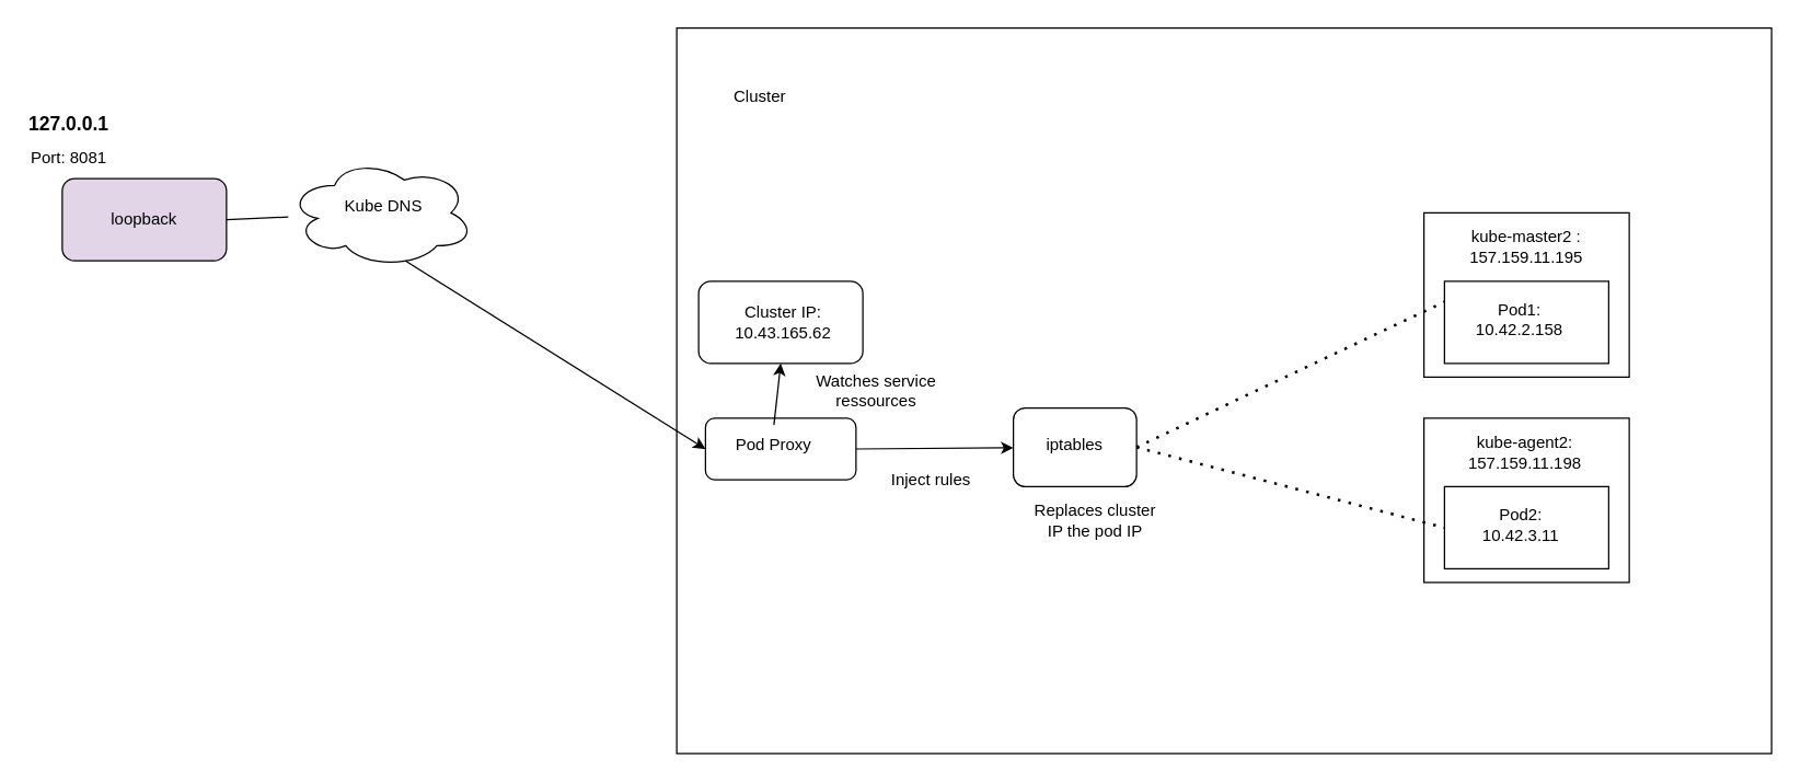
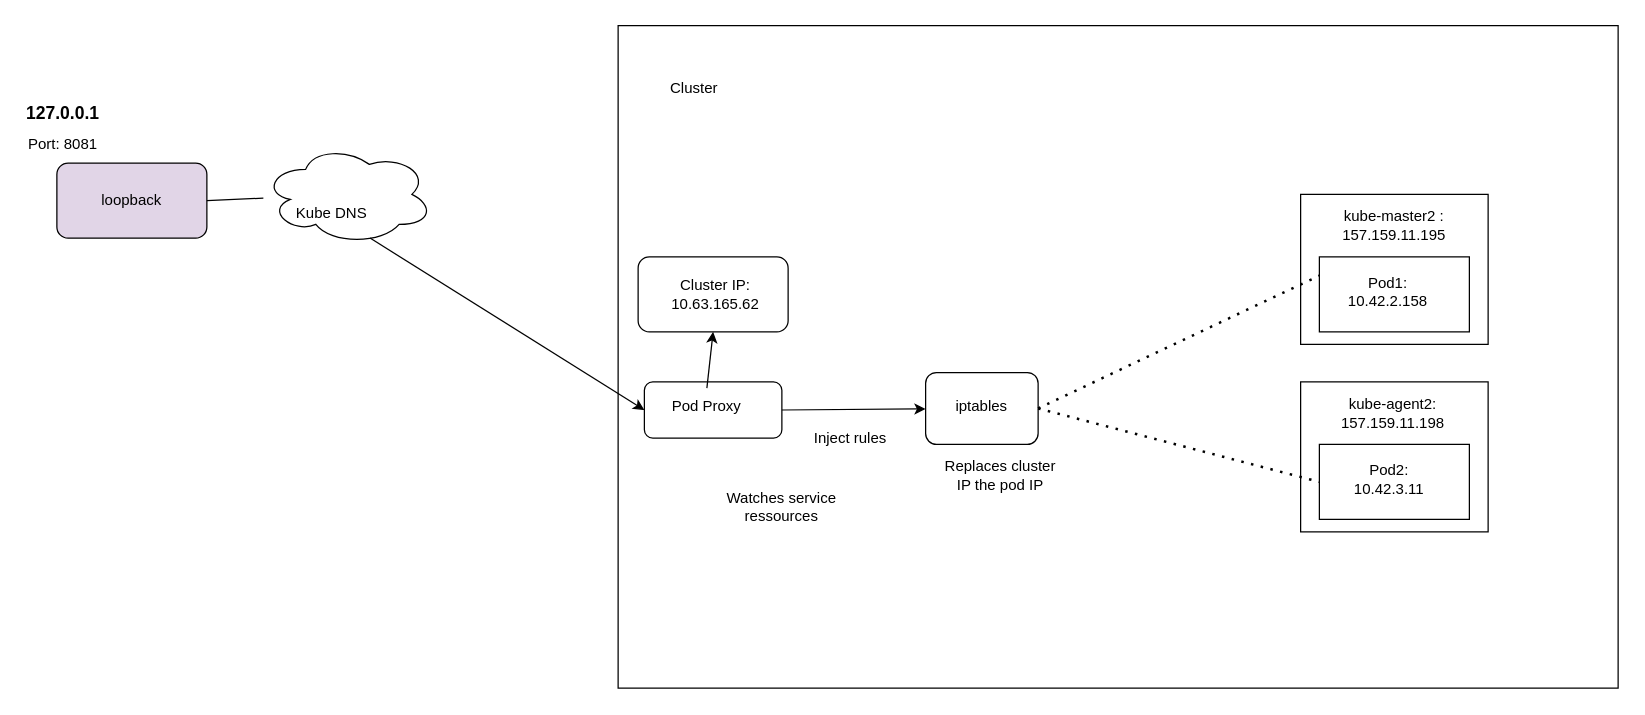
  <mxCell id="0" />
  <mxCell id="1" parent="0" />
  <mxCell id="2" value="Text" style="text;html=1;align=center;verticalAlign=middle;whiteSpace=wrap;rounded=0;" parent="1" vertex="1"><mxGeometry x="60" y="145" width="60" height="30" as="geometry" /></mxCell>
  <mxCell id="3" value="loopback" style="rounded=1;whiteSpace=wrap;html=1;fillColor=#e1d5e7;" parent="1" vertex="1"><mxGeometry x="45" y="130" width="120" height="60" as="geometry" /></mxCell>
  <mxCell id="4" value="" style="endArrow=none;html=1;rounded=0;exitX=1;exitY=0.5;exitDx=0;exitDy=0;" parent="1" source="3" target="18" edge="1"><mxGeometry width="50" height="50" relative="1" as="geometry"><mxPoint x="220" y="240" as="sourcePoint" /><mxPoint x="220" y="160" as="targetPoint" /></mxGeometry></mxCell>
  <mxCell id="5" value="&lt;b&gt;&lt;font style=&quot;font-size: 14px;&quot;&gt;127.0.0.1&lt;/font&gt;&lt;/b&gt;" style="text;html=1;align=center;verticalAlign=middle;whiteSpace=wrap;rounded=0;" parent="1" vertex="1"><mxGeometry x="20" y="75" width="60" height="30" as="geometry" /></mxCell>
  <mxCell id="6" value="Port: 8081" style="text;html=1;align=center;verticalAlign=middle;whiteSpace=wrap;rounded=0;" parent="1" vertex="1"><mxGeometry x="20" y="100" width="60" height="30" as="geometry" /></mxCell>
  <mxCell id="7" value="" style="rounded=0;whiteSpace=wrap;html=1;movable=0;resizable=0;rotatable=0;deletable=0;editable=0;locked=1;connectable=0;" parent="1" vertex="1"><mxGeometry x="494" y="20" width="800" height="530" as="geometry" /></mxCell>
  <mxCell id="8" value="" style="rounded=0;whiteSpace=wrap;html=1;" parent="1" vertex="1"><mxGeometry x="1040" y="155" width="150" height="120" as="geometry" /></mxCell>
  <mxCell id="9" value="&lt;div&gt;&lt;span style=&quot;background-color: transparent; color: light-dark(rgb(0, 0, 0), rgb(255, 255, 255));&quot;&gt;kube-master2 :&lt;/span&gt;&lt;/div&gt;&lt;div&gt;&lt;span style=&quot;background-color: transparent; color: light-dark(rgb(0, 0, 0), rgb(255, 255, 255));&quot;&gt;157.159.11.195&lt;/span&gt;&lt;/div&gt;" style="text;html=1;align=center;verticalAlign=middle;whiteSpace=wrap;rounded=0;" parent="1" vertex="1"><mxGeometry x="1070" y="165" width="90" height="30" as="geometry" /></mxCell>
  <mxCell id="10" value="" style="rounded=0;whiteSpace=wrap;html=1;" parent="1" vertex="1"><mxGeometry x="1055" y="205" width="120" height="60" as="geometry" /></mxCell>
  <mxCell id="11" value="Pod1:&lt;div&gt;10.42.2.158&lt;/div&gt;" style="text;html=1;align=center;verticalAlign=middle;whiteSpace=wrap;rounded=0;" parent="1" vertex="1"><mxGeometry x="1070" y="210" width="80" height="45" as="geometry" /></mxCell>
  <mxCell id="12" value="" style="rounded=0;whiteSpace=wrap;html=1;" parent="1" vertex="1"><mxGeometry x="1040" y="305" width="150" height="120" as="geometry" /></mxCell>
  <mxCell id="13" value="&lt;div&gt;kube-agent2:&lt;/div&gt;&lt;div&gt;157.159.11.198&lt;/div&gt;" style="text;html=1;align=center;verticalAlign=middle;whiteSpace=wrap;rounded=0;" parent="1" vertex="1"><mxGeometry x="1069" y="315" width="90" height="30" as="geometry" /></mxCell>
  <mxCell id="14" value="" style="rounded=0;whiteSpace=wrap;html=1;" parent="1" vertex="1"><mxGeometry x="1055" y="355" width="120" height="60" as="geometry" /></mxCell>
  <mxCell id="15" value="Pod2:&lt;div&gt;10.42.3.11&lt;/div&gt;" style="text;html=1;align=center;verticalAlign=middle;whiteSpace=wrap;rounded=0;" parent="1" vertex="1"><mxGeometry x="1071" y="360" width="80" height="45" as="geometry" /></mxCell>
  <mxCell id="16" value="" style="rounded=1;whiteSpace=wrap;html=1;" parent="1" vertex="1"><mxGeometry x="510" y="205" width="120" height="60" as="geometry" /></mxCell>
- <mxCell id="17" value="Cluster IP:&lt;div&gt;10.43.165.62&lt;/div&gt;" style="text;html=1;align=center;verticalAlign=middle;whiteSpace=wrap;rounded=0;" parent="1" vertex="1"><mxGeometry x="534" y="220" width="76" height="30" as="geometry" /></mxCell>
+ <mxCell id="17" value="Cluster IP:&lt;div&gt;10.63.165.62&lt;/div&gt;" style="text;html=1;align=center;verticalAlign=middle;whiteSpace=wrap;rounded=0;" parent="1" vertex="1"><mxGeometry x="534" y="220" width="76" height="30" as="geometry" /></mxCell>
  <mxCell id="18" value="" style="ellipse;shape=cloud;whiteSpace=wrap;html=1;" parent="1" vertex="1"><mxGeometry x="210" y="115" width="136" height="80" as="geometry" /></mxCell>
- <mxCell id="19" value="Kube DNS" style="text;html=1;align=center;verticalAlign=middle;whiteSpace=wrap;rounded=0;" parent="1" vertex="1"><mxGeometry x="240" y="135" width="80" height="30" as="geometry" /></mxCell>
+ <mxCell id="19" value="Kube DNS" style="text;html=1;align=center;verticalAlign=middle;whiteSpace=wrap;rounded=0;" parent="1" vertex="1"><mxGeometry x="225" y="155" width="80" height="30" as="geometry" /></mxCell>
  <mxCell id="20" value="Cluster" style="text;html=1;align=center;verticalAlign=middle;whiteSpace=wrap;rounded=0;" parent="1" vertex="1"><mxGeometry x="525" y="55" width="60" height="30" as="geometry" /></mxCell>
  <mxCell id="21" value="" style="endArrow=classic;html=1;rounded=0;exitX=0.629;exitY=0.937;exitDx=0;exitDy=0;exitPerimeter=0;entryX=0;entryY=0.5;entryDx=0;entryDy=0;" parent="1" source="18" target="22" edge="1"><mxGeometry width="50" height="50" relative="1" as="geometry"><mxPoint x="670" y="255" as="sourcePoint" /><mxPoint x="720" y="205" as="targetPoint" /></mxGeometry></mxCell>
  <mxCell id="22" value="" style="rounded=1;whiteSpace=wrap;html=1;" parent="1" vertex="1"><mxGeometry x="515" y="305" width="110" height="45" as="geometry" /></mxCell>
  <mxCell id="23" value="Pod Proxy" style="text;html=1;align=center;verticalAlign=middle;whiteSpace=wrap;rounded=0;" parent="1" vertex="1"><mxGeometry x="525" y="310" width="80" height="30" as="geometry" /></mxCell>
- <mxCell id="24" value="Watches service ressources" style="text;html=1;align=center;verticalAlign=middle;whiteSpace=wrap;rounded=0;" parent="1" vertex="1"><mxGeometry x="590" y="270" width="100" height="30" as="geometry" /></mxCell>
+ <mxCell id="24" value="Watches service ressources" style="text;html=1;align=center;verticalAlign=middle;whiteSpace=wrap;rounded=0;" parent="1" vertex="1"><mxGeometry x="575" y="390" width="100" height="30" as="geometry" /></mxCell>
  <mxCell id="25" value="" style="endArrow=classic;html=1;rounded=0;exitX=1;exitY=0.5;exitDx=0;exitDy=0;" parent="1" source="22" target="26" edge="1"><mxGeometry width="50" height="50" relative="1" as="geometry"><mxPoint x="710" y="265" as="sourcePoint" /><mxPoint x="760" y="215" as="targetPoint" /></mxGeometry></mxCell>
  <mxCell id="26" value="" style="rounded=1;whiteSpace=wrap;html=1;" parent="1" vertex="1"><mxGeometry x="740" y="297.5" width="90" height="57.5" as="geometry" /></mxCell>
  <mxCell id="27" value="Inject rules" style="text;html=1;align=center;verticalAlign=middle;whiteSpace=wrap;rounded=0;" parent="1" vertex="1"><mxGeometry x="630" y="335" width="100" height="30" as="geometry" /></mxCell>
  <mxCell id="28" value="" style="endArrow=classic;html=1;rounded=0;exitX=0.5;exitY=0;exitDx=0;exitDy=0;entryX=0.5;entryY=1;entryDx=0;entryDy=0;" parent="1" source="23" target="16" edge="1"><mxGeometry width="50" height="50" relative="1" as="geometry"><mxPoint x="710" y="265" as="sourcePoint" /><mxPoint x="760" y="215" as="targetPoint" /></mxGeometry></mxCell>
  <mxCell id="29" value="iptables" style="text;html=1;align=center;verticalAlign=middle;whiteSpace=wrap;rounded=0;" parent="1" vertex="1"><mxGeometry x="755" y="310" width="60" height="30" as="geometry" /></mxCell>
  <mxCell id="30" style="edgeStyle=orthogonalEdgeStyle;rounded=0;orthogonalLoop=1;jettySize=auto;html=1;exitX=0.5;exitY=1;exitDx=0;exitDy=0;" parent="1" source="29" target="29" edge="1"><mxGeometry relative="1" as="geometry" /></mxCell>
  <mxCell id="31" value="Replaces cluster IP the pod IP" style="text;html=1;align=center;verticalAlign=middle;whiteSpace=wrap;rounded=0;" parent="1" vertex="1"><mxGeometry x="750" y="365" width="100" height="30" as="geometry" /></mxCell>
  <mxCell id="32" value="" style="endArrow=none;dashed=1;html=1;dashPattern=1 3;strokeWidth=2;rounded=0;exitX=1;exitY=0.5;exitDx=0;exitDy=0;entryX=0;entryY=0.25;entryDx=0;entryDy=0;" parent="1" source="26" target="10" edge="1"><mxGeometry width="50" height="50" relative="1" as="geometry"><mxPoint x="840" y="411.875" as="sourcePoint" /><mxPoint x="770" y="315" as="targetPoint" /></mxGeometry></mxCell>
  <mxCell id="33" value="" style="endArrow=none;dashed=1;html=1;dashPattern=1 3;strokeWidth=2;rounded=0;exitX=1;exitY=0.5;exitDx=0;exitDy=0;entryX=0;entryY=0.5;entryDx=0;entryDy=0;" parent="1" source="26" target="14" edge="1"><mxGeometry width="50" height="50" relative="1" as="geometry"><mxPoint x="840" y="411.875" as="sourcePoint" /><mxPoint x="930" y="315" as="targetPoint" /></mxGeometry></mxCell>
